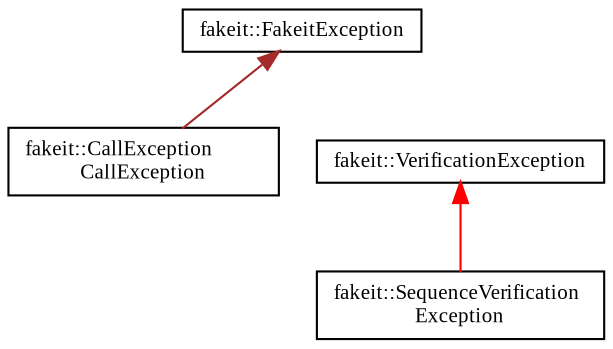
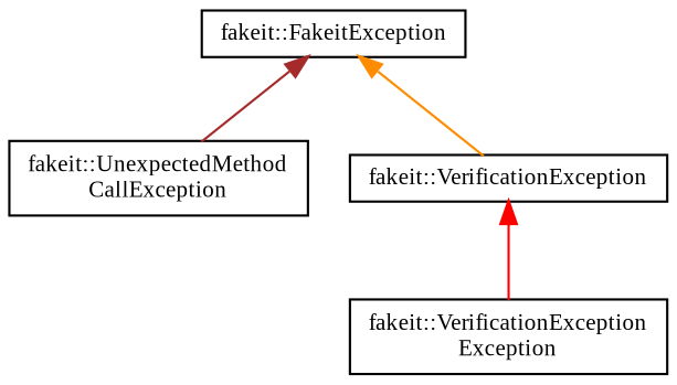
  digraph {
    fontname="Liberation Serif"
    rankdir=TB
    node [color=black fillcolor=white fontname="Liberation Serif" fontsize=10 shape=record style=filled]
    edge [dir=back fontname="Liberation Serif" fontsize=10 labelfontname=Helvetica labelfontsize=10 style=solid]
    n1 [height=0.2 label="fakeit::FakeitException" width=0.4]
-   n2 [height=0.2 label="fakeit::CallException\lCallException" width=0.4]
+   n2 [height=0.2 label="fakeit::UnexpectedMethod\lCallException" width=0.4]
    n3 [height=0.2 label="fakeit::VerificationException" width=0.4]
-   n4 [height=0.2 label="fakeit::SequenceVerification\lException" width=0.4]
+   n4 [height=0.2 label="fakeit::VerificationException\lException" width=0.4]
    n1 -> n2 [color=brown]
+   n1 -> n3 [color=darkorange]
    n3 -> n4 [color=red]
  }
